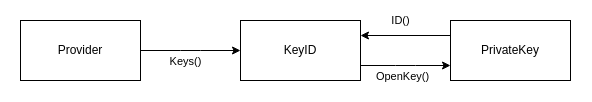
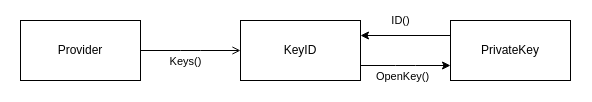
  <mxCell id="0" />
  <mxCell id="1" parent="0" />
- <mxCell id="2" style="edgeStyle=elbowEdgeStyle;html=1;exitX=1;exitY=0.5;exitDx=0;exitDy=0;entryX=0;entryY=0.5;entryDx=0;entryDy=0;" parent="1" source="4" target="7" edge="1"><mxGeometry relative="1" as="geometry" /></mxCell>
+ <mxCell id="2" style="edgeStyle=elbowEdgeStyle;html=1;exitX=1;exitY=0.5;exitDx=0;exitDy=0;entryX=0;entryY=0.5;entryDx=0;entryDy=0;endArrow=open;" parent="1" source="4" target="7" edge="1"><mxGeometry relative="1" as="geometry" /></mxCell>
  <mxCell id="3" value="Keys()" style="edgeLabel;html=1;align=center;verticalAlign=middle;resizable=0;points=[];" parent="2" vertex="1" connectable="0"><mxGeometry x="-0.2" y="-4" relative="1" as="geometry"><mxPoint x="4" y="6" as="offset" /></mxGeometry></mxCell>
  <mxCell id="4" value="Provider" style="rounded=0;whiteSpace=wrap;html=1;" parent="1" vertex="1"><mxGeometry x="20" y="20" width="120" height="60" as="geometry" /></mxCell>
  <mxCell id="5" style="edgeStyle=elbowEdgeStyle;html=1;exitX=1;exitY=0.75;exitDx=0;exitDy=0;entryX=0;entryY=0.75;entryDx=0;entryDy=0;" parent="1" source="7" target="9" edge="1"><mxGeometry relative="1" as="geometry" /></mxCell>
  <mxCell id="6" value="OpenKey()" style="edgeLabel;html=1;align=center;verticalAlign=middle;resizable=0;points=[];" parent="5" vertex="1" connectable="0"><mxGeometry x="0.25" y="-1" relative="1" as="geometry"><mxPoint x="-15" y="9" as="offset" /></mxGeometry></mxCell>
  <mxCell id="7" value="KeyID" style="whiteSpace=wrap;html=1;" parent="1" vertex="1"><mxGeometry x="240" y="20" width="120" height="60" as="geometry" /></mxCell>
  <mxCell id="8" value="ID()" style="edgeStyle=none;html=1;exitX=0;exitY=0.25;exitDx=0;exitDy=0;entryX=1;entryY=0.25;entryDx=0;entryDy=0;" edge="1" parent="1" source="9" target="7"><mxGeometry x="0.111" y="-15" relative="1" as="geometry"><mxPoint as="offset" /></mxGeometry></mxCell>
  <mxCell id="9" value="PrivateKey" style="whiteSpace=wrap;html=1;" parent="1" vertex="1"><mxGeometry x="450" y="20" width="120" height="60" as="geometry" /></mxCell>
